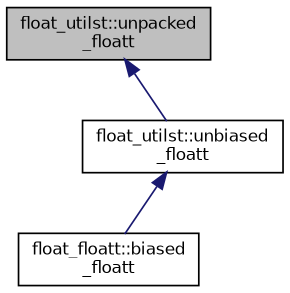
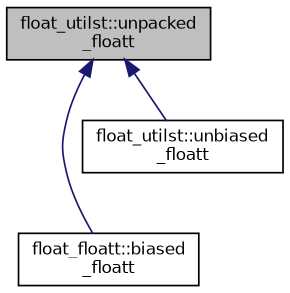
  digraph {
    node [color=black fontname=Helvetica fontsize=10 shape=record]
    edge [color=midnightblue dir=back fontname=Helvetica fontsize=10 labelfontname=Helvetica labelfontsize=10 style=solid]
    n1 [fillcolor=grey75 fontcolor=black height=0.2 label="float_utilst::unpacked\l_floatt" style=filled width=0.4]
    n2 [height=0.2 label="float_floatt::biased\l_floatt" width=0.4]
    n3 [height=0.2 label="float_utilst::unbiased\l_floatt" width=0.4]
-   n3 -> n2
+   n1 -> n2
    n1 -> n3
  }
